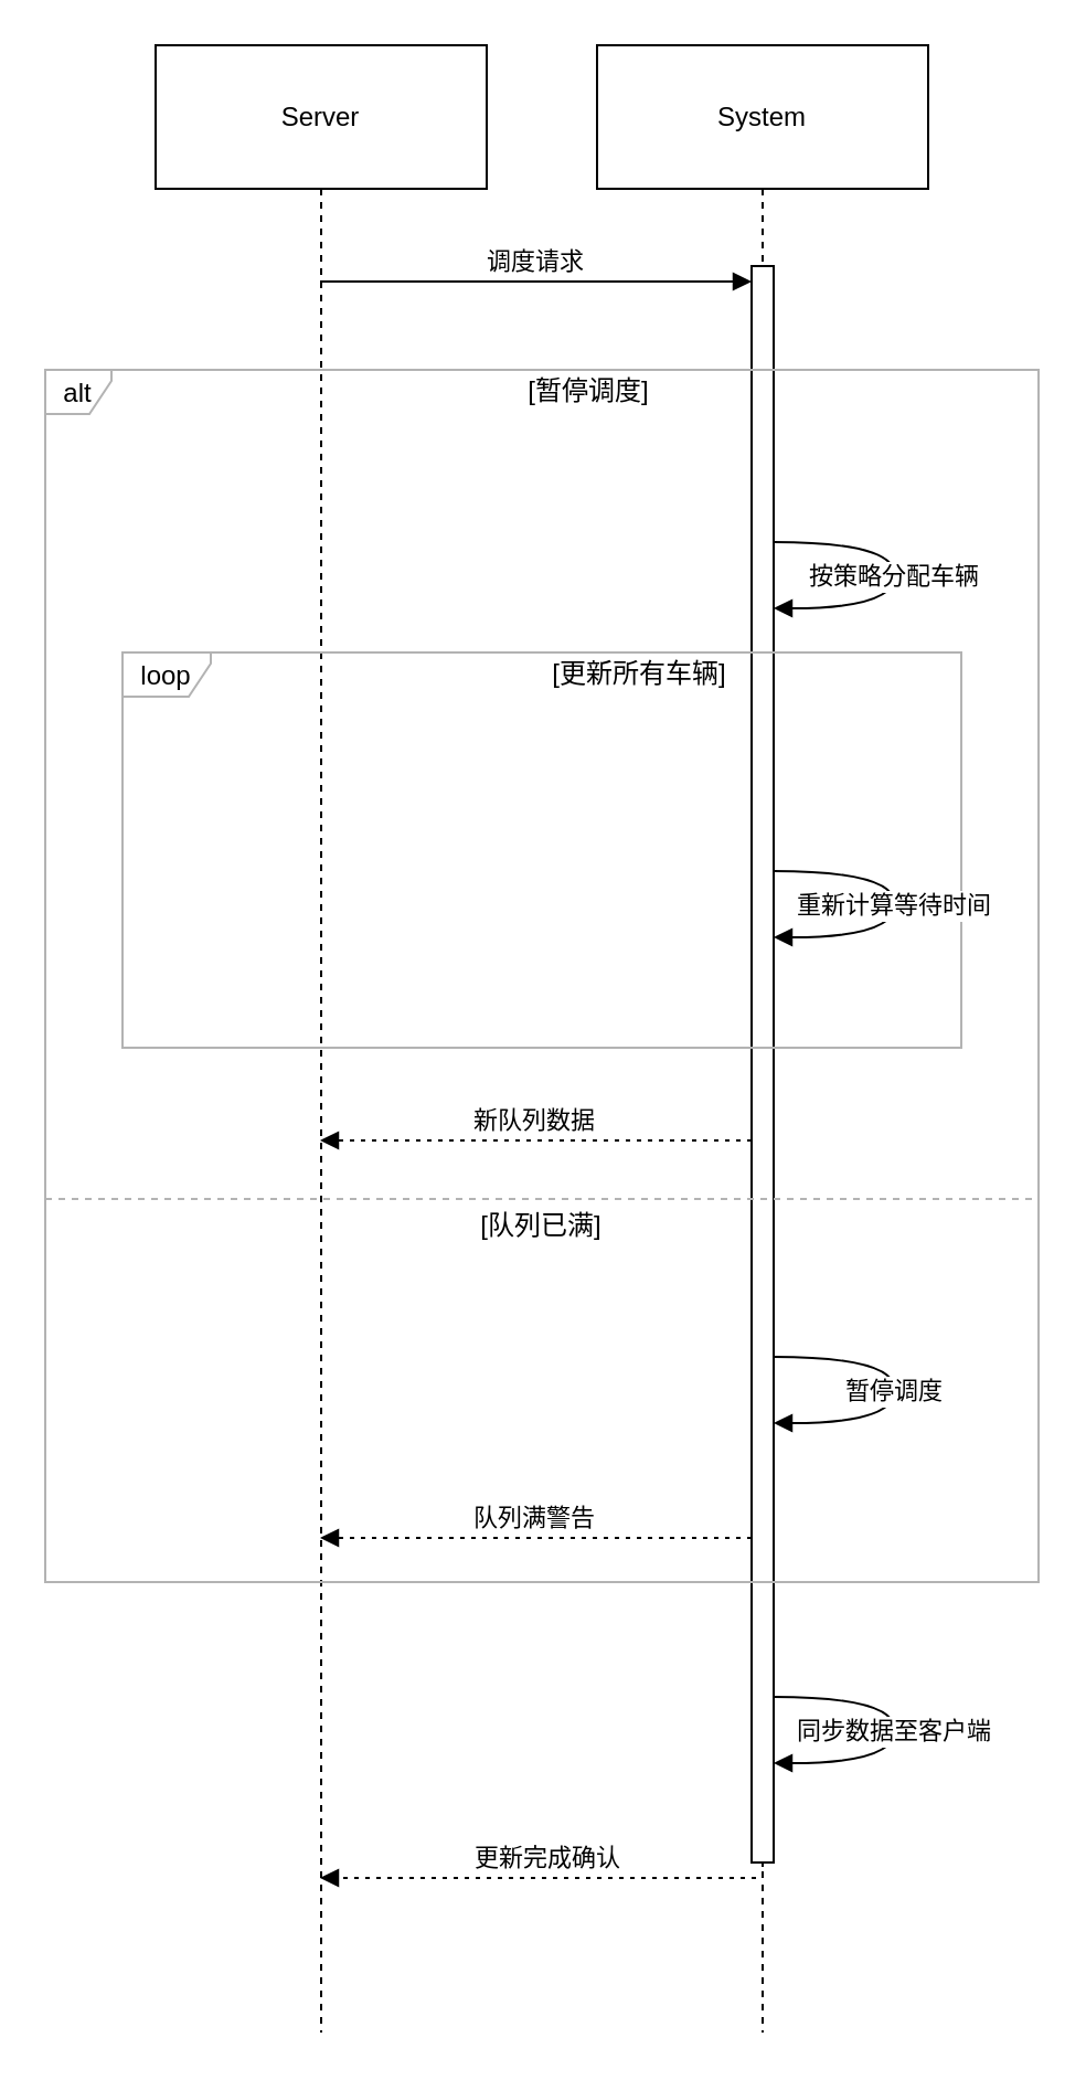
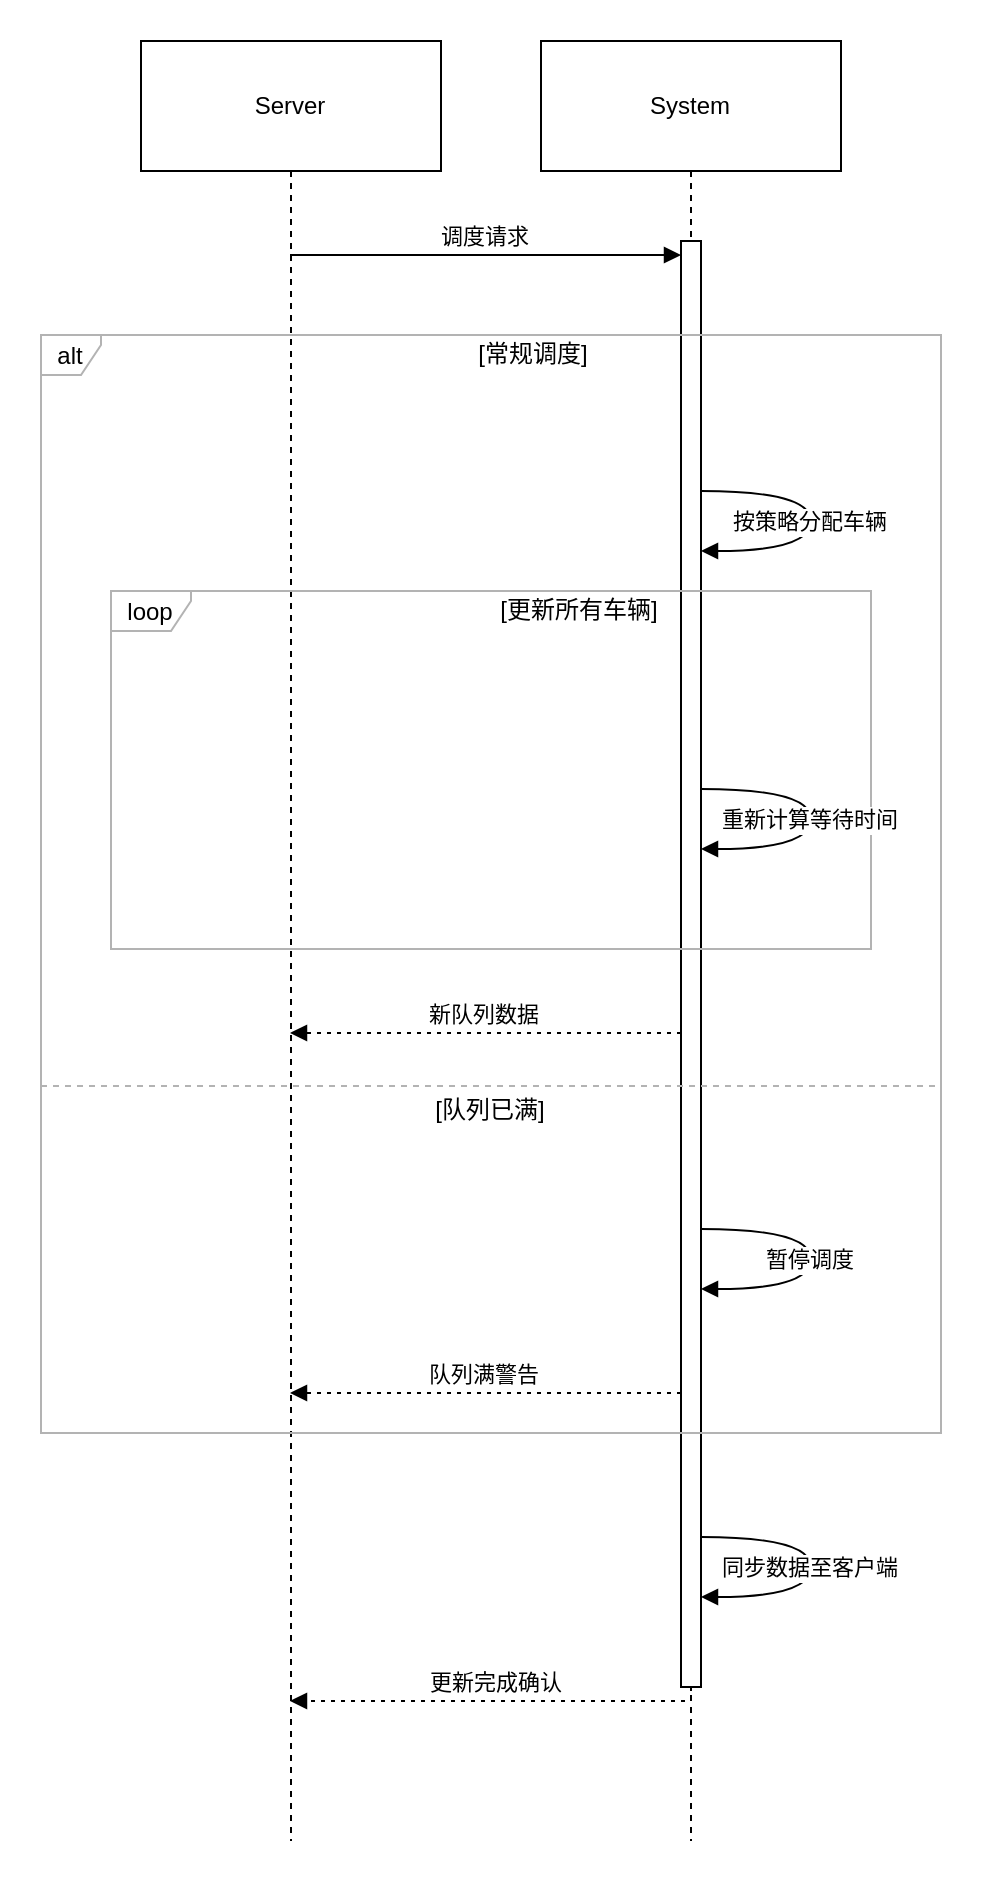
  <mxCell id="0" />
  <mxCell id="1" parent="0" />
  <mxCell id="2" value="Server" style="shape=umlLifeline;perimeter=lifelinePerimeter;whiteSpace=wrap;container=1;dropTarget=0;collapsible=0;recursiveResize=0;outlineConnect=0;portConstraint=eastwest;newEdgeStyle={&quot;edgeStyle&quot;:&quot;elbowEdgeStyle&quot;,&quot;elbow&quot;:&quot;vertical&quot;,&quot;curved&quot;:0,&quot;rounded&quot;:0};size=65;" vertex="1" parent="1"><mxGeometry x="70" y="20" width="150" height="900" as="geometry" /></mxCell>
  <mxCell id="3" value="System" style="shape=umlLifeline;perimeter=lifelinePerimeter;whiteSpace=wrap;container=1;dropTarget=0;collapsible=0;recursiveResize=0;outlineConnect=0;portConstraint=eastwest;newEdgeStyle={&quot;edgeStyle&quot;:&quot;elbowEdgeStyle&quot;,&quot;elbow&quot;:&quot;vertical&quot;,&quot;curved&quot;:0,&quot;rounded&quot;:0};size=65;" vertex="1" parent="1"><mxGeometry x="270" y="20" width="150" height="900" as="geometry" /></mxCell>
  <mxCell id="4" value="" style="points=[];perimeter=orthogonalPerimeter;outlineConnect=0;targetShapes=umlLifeline;portConstraint=eastwest;newEdgeStyle={&quot;edgeStyle&quot;:&quot;elbowEdgeStyle&quot;,&quot;elbow&quot;:&quot;vertical&quot;,&quot;curved&quot;:0,&quot;rounded&quot;:0}" vertex="1" parent="3"><mxGeometry x="70" y="100" width="10" height="723" as="geometry" /></mxCell>
  <mxCell id="5" value="loop" style="shape=umlFrame;pointerEvents=0;dropTarget=0;strokeColor=#B3B3B3;height=20;width=40" vertex="1" parent="1"><mxGeometry x="55" y="295" width="380" height="179" as="geometry" /></mxCell>
  <mxCell id="6" value="[更新所有车辆]" style="text;strokeColor=none;fillColor=none;align=center;verticalAlign=middle;whiteSpace=wrap;" vertex="1" parent="5"><mxGeometry x="89.412" width="290.588" height="20" as="geometry" /></mxCell>
  <mxCell id="7" value="alt" style="shape=umlFrame;pointerEvents=0;dropTarget=0;strokeColor=#B3B3B3;height=20;width=30" vertex="1" parent="1"><mxGeometry x="20" y="167" width="450" height="549" as="geometry" /></mxCell>
- <mxCell id="8" value="[暂停调度]" style="text;strokeColor=none;fillColor=none;align=center;verticalAlign=middle;whiteSpace=wrap;" vertex="1" parent="7"><mxGeometry x="42.722" width="407.278" height="20" as="geometry" /></mxCell>
+ <mxCell id="8" value="[常规调度]" style="text;strokeColor=none;fillColor=none;align=center;verticalAlign=middle;whiteSpace=wrap;" vertex="1" parent="7"><mxGeometry x="42.722" width="407.278" height="20" as="geometry" /></mxCell>
  <mxCell id="9" value="[队列已满]" style="shape=line;dashed=1;whiteSpace=wrap;verticalAlign=top;labelPosition=center;verticalLabelPosition=middle;align=center;strokeColor=#B3B3B3;" vertex="1" parent="7"><mxGeometry y="374" width="450.0" height="3" as="geometry" /></mxCell>
  <mxCell id="10" value="调度请求" style="verticalAlign=bottom;edgeStyle=elbowEdgeStyle;elbow=vertical;curved=0;rounded=0;endArrow=block;" edge="1" parent="1" source="2" target="4"><mxGeometry relative="1" as="geometry"><Array as="points"><mxPoint x="252" y="127" /></Array></mxGeometry></mxCell>
  <mxCell id="11" value="按策略分配车辆" style="curved=1;endArrow=block;rounded=0;" edge="1" parent="1" source="4" target="4"><mxGeometry relative="1" as="geometry"><Array as="points"><mxPoint x="405" y="245" /><mxPoint x="405" y="275" /></Array></mxGeometry></mxCell>
  <mxCell id="12" value="重新计算等待时间" style="curved=1;endArrow=block;rounded=0;" edge="1" parent="1" source="4" target="4"><mxGeometry relative="1" as="geometry"><Array as="points"><mxPoint x="405" y="394" /><mxPoint x="405" y="424" /></Array></mxGeometry></mxCell>
  <mxCell id="13" value="新队列数据" style="verticalAlign=bottom;edgeStyle=elbowEdgeStyle;elbow=vertical;curved=0;rounded=0;dashed=1;dashPattern=2 3;endArrow=block;" edge="1" parent="1" source="4" target="2"><mxGeometry relative="1" as="geometry"><Array as="points"><mxPoint x="255" y="516" /></Array></mxGeometry></mxCell>
  <mxCell id="14" value="暂停调度" style="curved=1;endArrow=block;rounded=0;" edge="1" parent="1" source="4" target="4"><mxGeometry relative="1" as="geometry"><Array as="points"><mxPoint x="405" y="614" /><mxPoint x="405" y="644" /></Array></mxGeometry></mxCell>
  <mxCell id="15" value="队列满警告" style="verticalAlign=bottom;edgeStyle=elbowEdgeStyle;elbow=vertical;curved=0;rounded=0;dashed=1;dashPattern=2 3;endArrow=block;" edge="1" parent="1" source="4" target="2"><mxGeometry relative="1" as="geometry"><Array as="points"><mxPoint x="255" y="696" /></Array></mxGeometry></mxCell>
  <mxCell id="16" value="同步数据至客户端" style="curved=1;endArrow=block;rounded=0;" edge="1" parent="1" source="4" target="4"><mxGeometry relative="1" as="geometry"><Array as="points"><mxPoint x="405" y="768" /><mxPoint x="405" y="798" /></Array></mxGeometry></mxCell>
  <mxCell id="17" value="更新完成确认" style="verticalAlign=bottom;edgeStyle=elbowEdgeStyle;elbow=vertical;curved=0;rounded=0;dashed=1;dashPattern=2 3;endArrow=block;" edge="1" parent="1" source="4" target="2"><mxGeometry relative="1" as="geometry"><Array as="points"><mxPoint x="255" y="850" /></Array></mxGeometry></mxCell>
